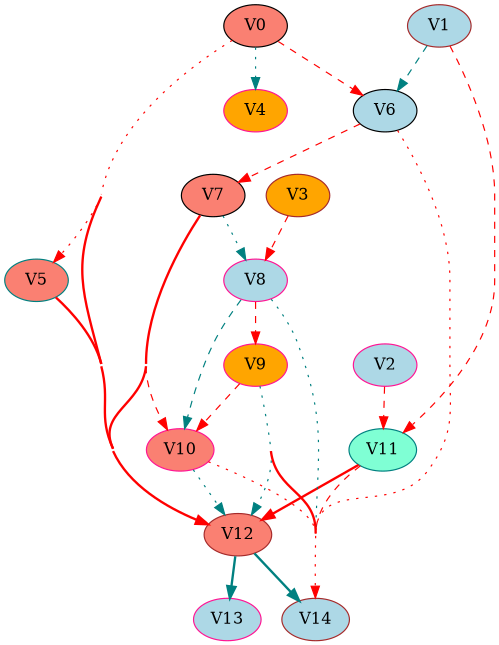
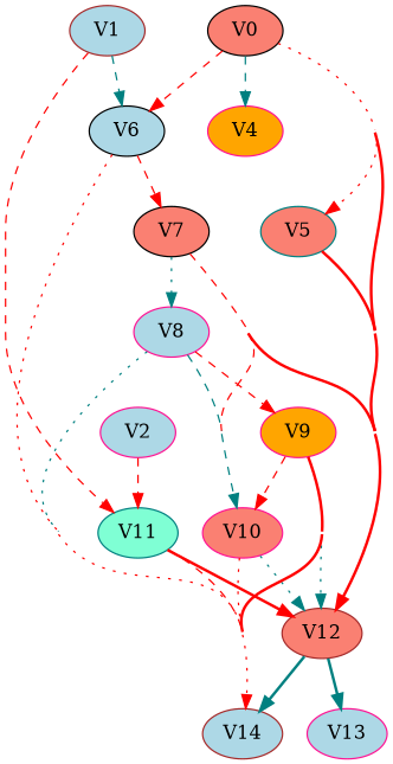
  strict digraph {
    concentrate=True
    node [color=deeppink fillcolor=lightblue style=filled]
    edge [color=red style=dashed]
    V0 [color=black fillcolor=salmon]
    V4 [fillcolor=orange]
    V5 [color=teal fillcolor=salmon]
    V6 [color=black]
    V12 [color=brown fillcolor=salmon]
    V7 [color=black fillcolor=salmon]
    V14 [color=brown]
    V13
    V1 [color=brown]
    V11 [color=teal fillcolor=aquamarine]
    V2
-   V3 [color=brown fillcolor=orange]
    V8
    V10 [fillcolor=salmon]
    V9 [fillcolor=orange]
-   V0 -> V4 [color=teal style=dotted]
+   V0 -> V4 [color=teal]
    V0 -> V5 [style=dotted]
    V0 -> V6
    V0 -> V12 [style=bold]
    V5 -> V12 [style=bold]
    V6 -> V7
    V6 -> V14 [style=dotted]
    V12 -> V14 [color=teal style=bold]
    V12 -> V13 [color=teal style=bold]
    V7 -> V12 [style=bold]
    V7 -> V8 [color=teal style=dotted]
    V7 -> V10
    V1 -> V6 [color=teal]
    V1 -> V11
    V11 -> V12 [style=bold]
    V11 -> V14
    V2 -> V11
-   V3 -> V8
    V8 -> V14 [color=teal style=dotted]
    V8 -> V10 [color=teal]
    V8 -> V9
    V10 -> V12 [color=teal style=dotted]
    V10 -> V14 [style=dotted]
    V9 -> V12 [color=teal style=dotted]
    V9 -> V14 [style=bold]
    V9 -> V10
  }
